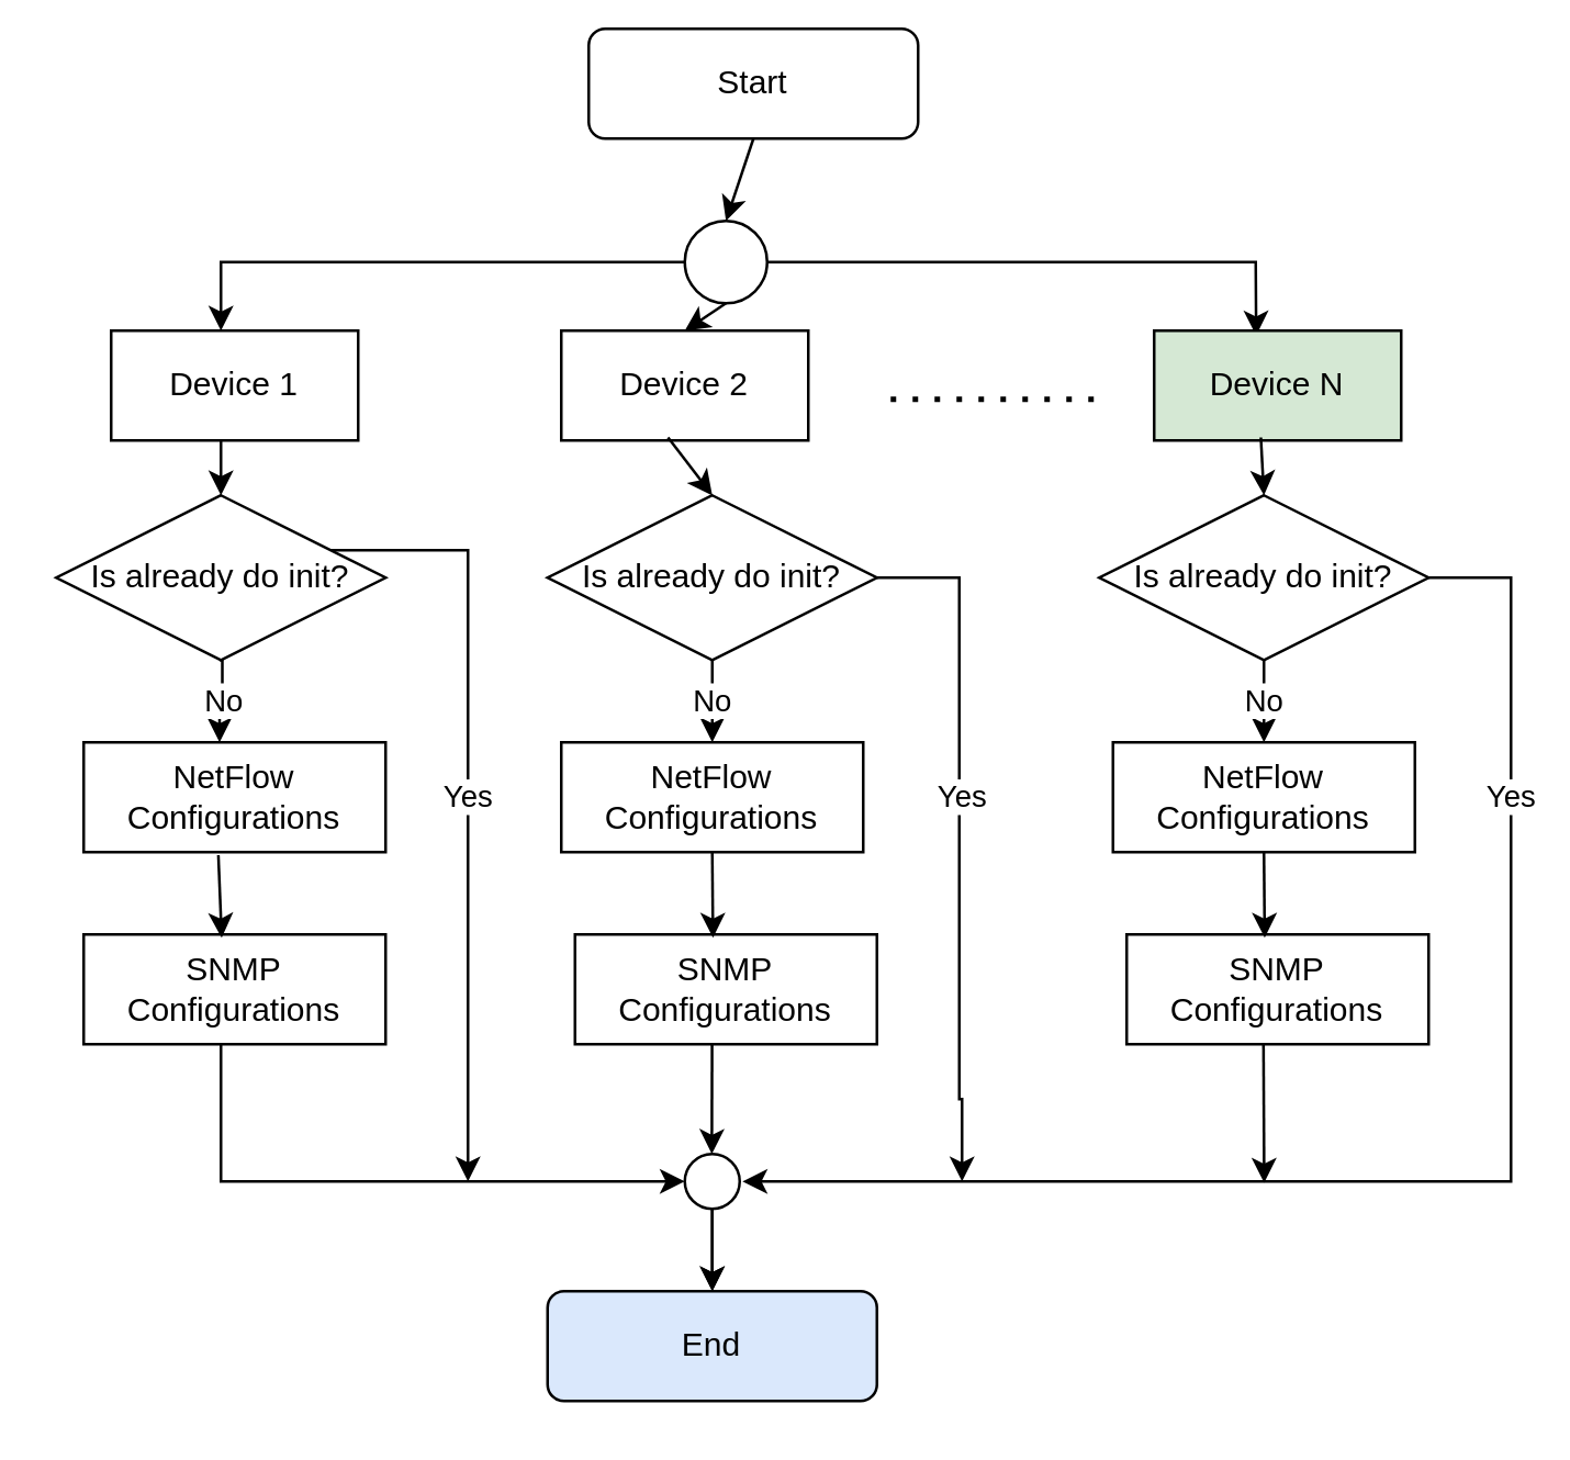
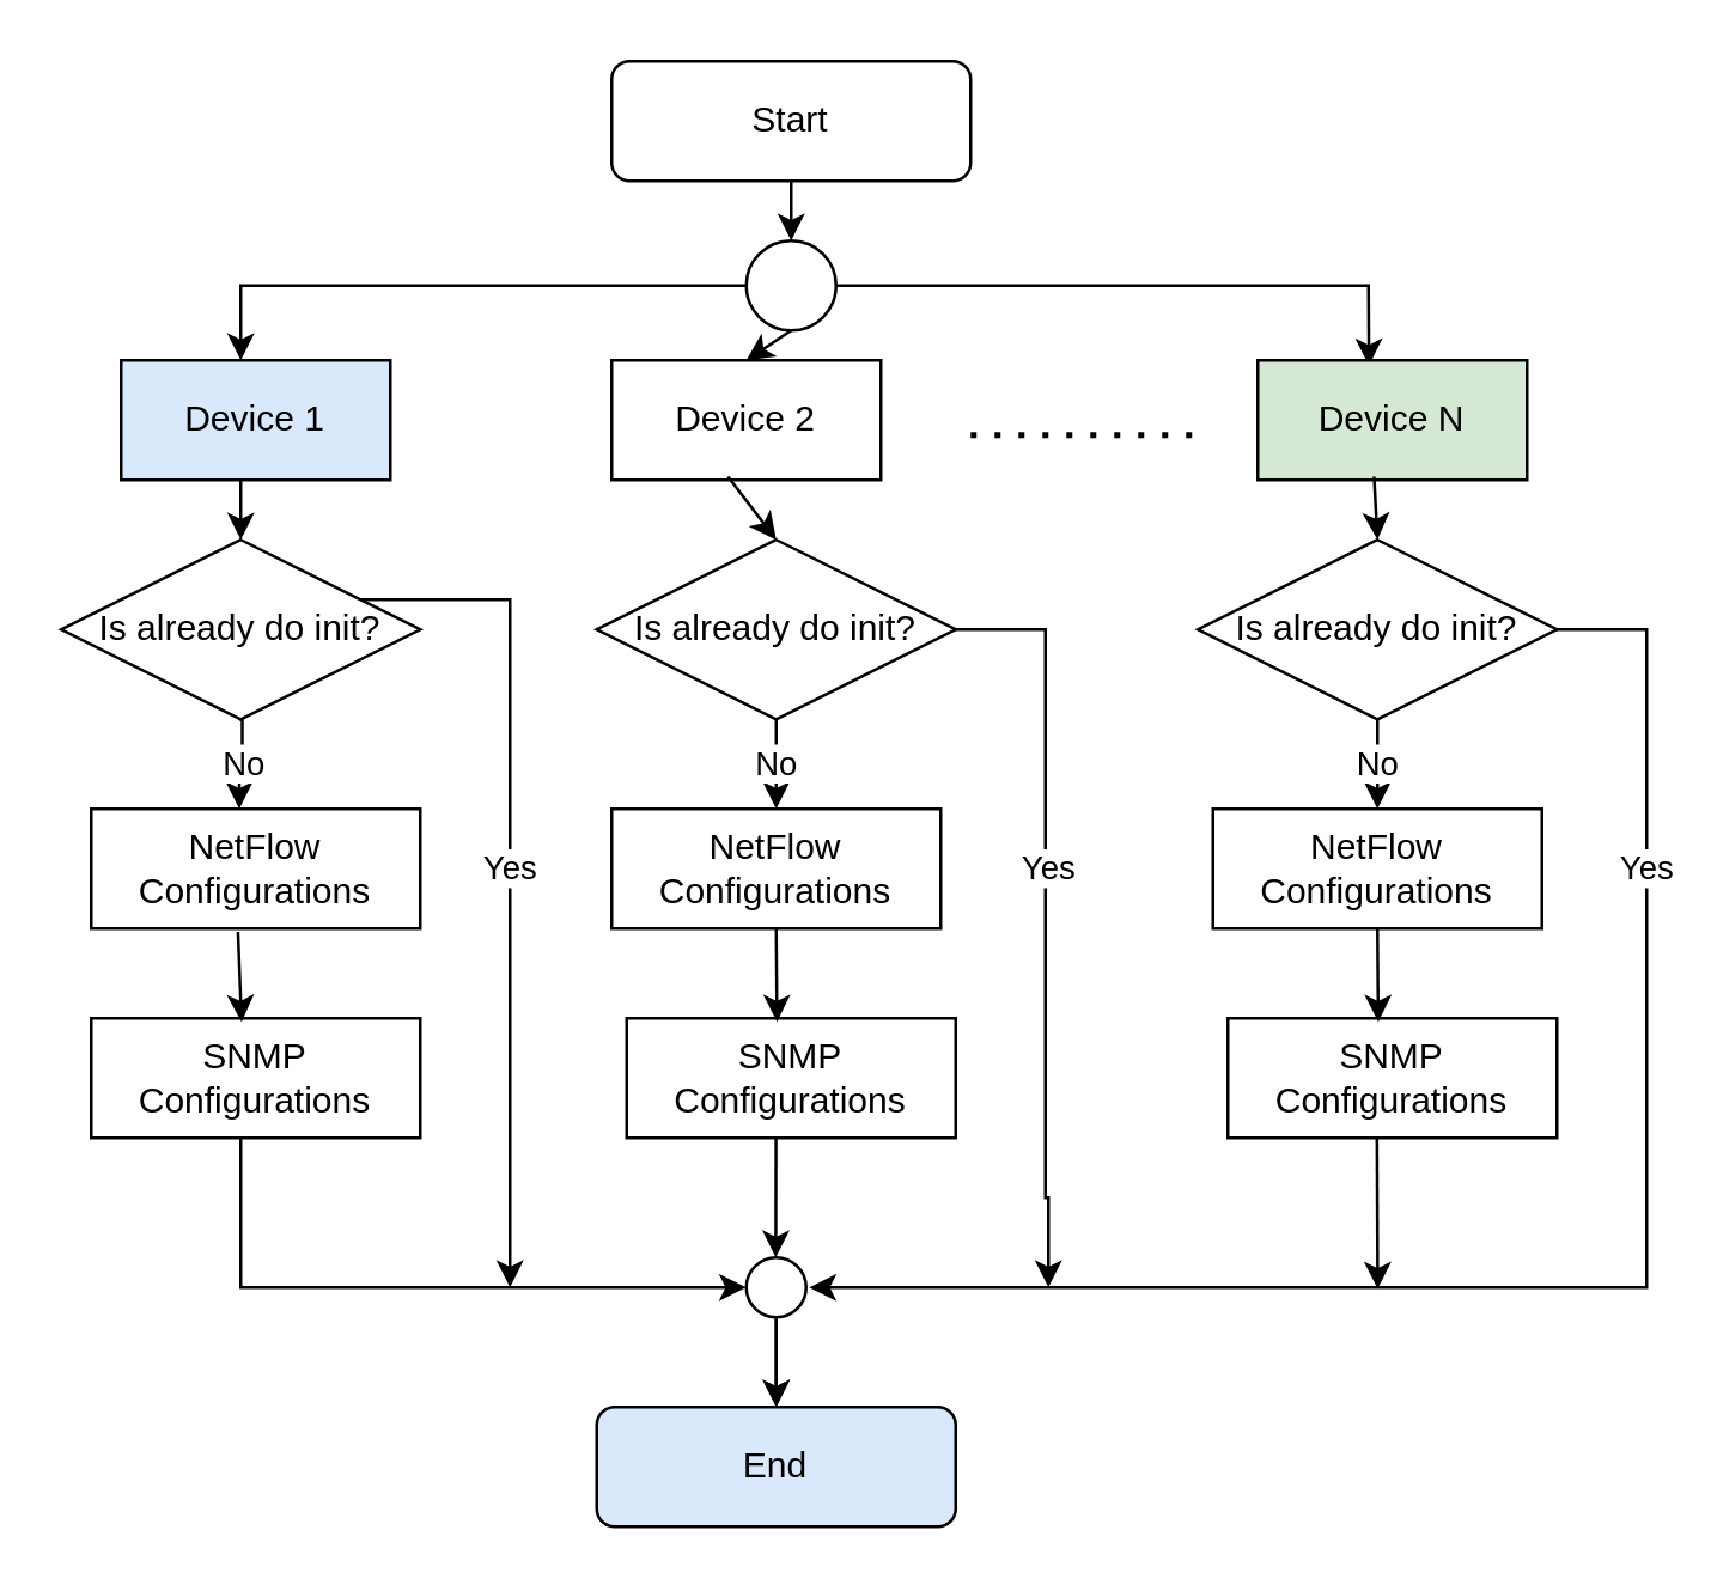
  <mxCell id="0" />
  <mxCell id="1" parent="0" />
- <mxCell id="2" value="Start" style="rounded=1;whiteSpace=wrap;html=1;fontSize=12;glass=0;strokeWidth=1;shadow=0;" parent="1" vertex="1"><mxGeometry x="214" y="10" width="120" height="40" as="geometry" /></mxCell>
+ <mxCell id="2" value="Start" style="rounded=1;whiteSpace=wrap;html=1;fontSize=12;glass=0;strokeWidth=1;shadow=0;" parent="1" vertex="1"><mxGeometry x="204" y="20" width="120" height="40" as="geometry" /></mxCell>
  <mxCell id="3" value="End" style="rounded=1;whiteSpace=wrap;html=1;fontSize=12;glass=0;strokeWidth=1;shadow=0;fillColor=#dae8fc;" parent="1" vertex="1"><mxGeometry x="199" y="470" width="120" height="40" as="geometry" /></mxCell>
  <mxCell id="4" value="Yes" style="edgeStyle=orthogonalEdgeStyle;rounded=0;orthogonalLoop=1;jettySize=auto;html=1;" parent="1" source="5" edge="1"><mxGeometry relative="1" as="geometry"><mxPoint x="170" y="430" as="targetPoint" /><Array as="points"><mxPoint x="170" y="200" /><mxPoint x="170" y="400" /></Array></mxGeometry></mxCell>
  <mxCell id="5" value="Is already do init?" style="rhombus;whiteSpace=wrap;html=1;" parent="1" vertex="1"><mxGeometry x="20" y="180" width="120" height="60" as="geometry" /></mxCell>
  <mxCell id="6" style="edgeStyle=orthogonalEdgeStyle;rounded=0;orthogonalLoop=1;jettySize=auto;html=1;entryX=0.5;entryY=0;entryDx=0;entryDy=0;" parent="1" source="8" target="3" edge="1"><mxGeometry relative="1" as="geometry" /></mxCell>
  <mxCell id="7" value="" style="edgeStyle=orthogonalEdgeStyle;rounded=0;orthogonalLoop=1;jettySize=auto;html=1;" edge="1" parent="1" source="8" target="3"><mxGeometry relative="1" as="geometry" /></mxCell>
  <mxCell id="8" value="" style="ellipse;whiteSpace=wrap;html=1;aspect=fixed;" parent="1" vertex="1"><mxGeometry x="249" y="420" width="20" height="20" as="geometry" /></mxCell>
  <mxCell id="9" value="" style="ellipse;whiteSpace=wrap;html=1;aspect=fixed;" vertex="1" parent="1"><mxGeometry x="249" y="80" width="30" height="30" as="geometry" /></mxCell>
  <mxCell id="10" value="" style="endArrow=classic;html=1;rounded=0;exitX=0.5;exitY=1;exitDx=0;exitDy=0;entryX=0.5;entryY=0;entryDx=0;entryDy=0;" edge="1" parent="1" source="2" target="9"><mxGeometry width="50" height="50" relative="1" as="geometry"><mxPoint x="264" y="170" as="sourcePoint" /><mxPoint x="270" y="100" as="targetPoint" /></mxGeometry></mxCell>
  <mxCell id="11" value="" style="endArrow=classic;html=1;rounded=0;exitX=0;exitY=0.5;exitDx=0;exitDy=0;" edge="1" parent="1" source="9"><mxGeometry width="50" height="50" relative="1" as="geometry"><mxPoint x="120" y="120" as="sourcePoint" /><mxPoint x="80" y="120" as="targetPoint" /><Array as="points"><mxPoint x="80" y="95" /></Array></mxGeometry></mxCell>
  <mxCell id="12" value="" style="endArrow=classic;html=1;rounded=0;exitX=1;exitY=0.5;exitDx=0;exitDy=0;entryX=0.413;entryY=0.045;entryDx=0;entryDy=0;entryPerimeter=0;" edge="1" parent="1" source="9" target="30"><mxGeometry width="50" height="50" relative="1" as="geometry"><mxPoint x="300" y="125" as="sourcePoint" /><mxPoint x="459" y="100" as="targetPoint" /><Array as="points"><mxPoint x="457" y="95" /></Array></mxGeometry></mxCell>
- <mxCell id="13" value="Device 1" style="rounded=0;whiteSpace=wrap;html=1;" vertex="1" parent="1"><mxGeometry x="40" y="120" width="90" height="40" as="geometry" /></mxCell>
+ <mxCell id="13" value="Device 1" style="rounded=0;whiteSpace=wrap;html=1;fillColor=#dae8fc;" vertex="1" parent="1"><mxGeometry x="40" y="120" width="90" height="40" as="geometry" /></mxCell>
  <mxCell id="14" value="" style="endArrow=classic;html=1;rounded=0;entryX=0.5;entryY=0;entryDx=0;entryDy=0;" edge="1" parent="1" target="5"><mxGeometry width="50" height="50" relative="1" as="geometry"><mxPoint x="80" y="160" as="sourcePoint" /><mxPoint x="340" y="130" as="targetPoint" /></mxGeometry></mxCell>
  <mxCell id="15" value="NetFlow&lt;br&gt;Configurations" style="rounded=0;whiteSpace=wrap;html=1;" vertex="1" parent="1"><mxGeometry x="30" y="270" width="110" height="40" as="geometry" /></mxCell>
  <mxCell id="16" value="SNMP&lt;br&gt;Configurations" style="rounded=0;whiteSpace=wrap;html=1;" vertex="1" parent="1"><mxGeometry x="30" y="340" width="110" height="40" as="geometry" /></mxCell>
  <mxCell id="17" value="" style="endArrow=classic;html=1;rounded=0;entryX=0.457;entryY=0.031;entryDx=0;entryDy=0;entryPerimeter=0;exitX=0.446;exitY=1.028;exitDx=0;exitDy=0;exitPerimeter=0;" edge="1" parent="1" source="15" target="16"><mxGeometry width="50" height="50" relative="1" as="geometry"><mxPoint x="80" y="300" as="sourcePoint" /><mxPoint x="300" y="400" as="targetPoint" /></mxGeometry></mxCell>
  <mxCell id="18" value="" style="endArrow=classic;html=1;rounded=0;entryX=0;entryY=0.5;entryDx=0;entryDy=0;" edge="1" parent="1" target="8"><mxGeometry width="50" height="50" relative="1" as="geometry"><mxPoint x="80" y="380" as="sourcePoint" /><mxPoint x="170" y="430" as="targetPoint" /><Array as="points"><mxPoint x="80" y="430" /></Array></mxGeometry></mxCell>
  <mxCell id="19" value="No" style="edgeStyle=orthogonalEdgeStyle;rounded=0;orthogonalLoop=1;jettySize=auto;html=1;" edge="1" parent="1" source="21"><mxGeometry relative="1" as="geometry"><mxPoint x="259" y="270" as="targetPoint" /><Array as="points"><mxPoint x="259" y="260" /><mxPoint x="259" y="260" /></Array></mxGeometry></mxCell>
  <mxCell id="20" value="Yes" style="edgeStyle=orthogonalEdgeStyle;rounded=0;orthogonalLoop=1;jettySize=auto;html=1;" edge="1" parent="1" source="21"><mxGeometry x="-0.123" y="1" relative="1" as="geometry"><mxPoint x="350" y="430" as="targetPoint" /><Array as="points"><mxPoint x="349" y="210" /><mxPoint x="349" y="400" /><mxPoint x="350" y="400" /><mxPoint x="350" y="420" /></Array><mxPoint as="offset" /></mxGeometry></mxCell>
  <mxCell id="21" value="Is already do init?" style="rhombus;whiteSpace=wrap;html=1;" vertex="1" parent="1"><mxGeometry x="199" y="180" width="120" height="60" as="geometry" /></mxCell>
  <mxCell id="22" value="Device 2" style="rounded=0;whiteSpace=wrap;html=1;" vertex="1" parent="1"><mxGeometry x="204" y="120" width="90" height="40" as="geometry" /></mxCell>
  <mxCell id="23" value="" style="endArrow=classic;html=1;rounded=0;exitX=0.432;exitY=0.972;exitDx=0;exitDy=0;entryX=0.5;entryY=0;entryDx=0;entryDy=0;exitPerimeter=0;" edge="1" parent="1" source="22" target="21"><mxGeometry width="50" height="50" relative="1" as="geometry"><mxPoint x="469" y="190" as="sourcePoint" /><mxPoint x="519" y="140" as="targetPoint" /></mxGeometry></mxCell>
  <mxCell id="24" value="NetFlow&lt;br&gt;Configurations" style="rounded=0;whiteSpace=wrap;html=1;" vertex="1" parent="1"><mxGeometry x="204" y="270" width="110" height="40" as="geometry" /></mxCell>
  <mxCell id="25" value="SNMP&lt;br&gt;Configurations" style="rounded=0;whiteSpace=wrap;html=1;" vertex="1" parent="1"><mxGeometry x="209" y="340" width="110" height="40" as="geometry" /></mxCell>
  <mxCell id="26" value="" style="endArrow=classic;html=1;rounded=0;entryX=0.457;entryY=0.031;entryDx=0;entryDy=0;entryPerimeter=0;" edge="1" parent="1" target="25"><mxGeometry width="50" height="50" relative="1" as="geometry"><mxPoint x="259" y="310" as="sourcePoint" /><mxPoint x="479" y="410" as="targetPoint" /></mxGeometry></mxCell>
  <mxCell id="27" value="" style="endArrow=classic;html=1;rounded=0;entryX=0.457;entryY=0.031;entryDx=0;entryDy=0;entryPerimeter=0;exitX=0.454;exitY=0.987;exitDx=0;exitDy=0;exitPerimeter=0;" edge="1" parent="1" source="25"><mxGeometry width="50" height="50" relative="1" as="geometry"><mxPoint x="260" y="380" as="sourcePoint" /><mxPoint x="258.85" y="420" as="targetPoint" /><Array as="points" /></mxGeometry></mxCell>
  <mxCell id="28" value="No" style="edgeStyle=orthogonalEdgeStyle;rounded=0;orthogonalLoop=1;jettySize=auto;html=1;" edge="1" parent="1" source="29"><mxGeometry relative="1" as="geometry"><mxPoint x="460" y="270" as="targetPoint" /><Array as="points"><mxPoint x="460" y="260" /><mxPoint x="460" y="260" /></Array></mxGeometry></mxCell>
  <mxCell id="29" value="Is already do init?" style="rhombus;whiteSpace=wrap;html=1;" vertex="1" parent="1"><mxGeometry x="400" y="180" width="120" height="60" as="geometry" /></mxCell>
  <mxCell id="30" value="Device N" style="rounded=0;whiteSpace=wrap;html=1;fillColor=#d5e8d4;" vertex="1" parent="1"><mxGeometry x="420" y="120" width="90" height="40" as="geometry" /></mxCell>
  <mxCell id="31" value="" style="endArrow=classic;html=1;rounded=0;exitX=0.432;exitY=0.972;exitDx=0;exitDy=0;entryX=0.5;entryY=0;entryDx=0;entryDy=0;exitPerimeter=0;" edge="1" parent="1" source="30" target="29"><mxGeometry width="50" height="50" relative="1" as="geometry"><mxPoint x="670" y="190" as="sourcePoint" /><mxPoint x="720" y="140" as="targetPoint" /></mxGeometry></mxCell>
  <mxCell id="32" value="NetFlow&lt;br&gt;Configurations" style="rounded=0;whiteSpace=wrap;html=1;" vertex="1" parent="1"><mxGeometry x="405" y="270" width="110" height="40" as="geometry" /></mxCell>
  <mxCell id="33" value="SNMP&lt;br&gt;Configurations" style="rounded=0;whiteSpace=wrap;html=1;" vertex="1" parent="1"><mxGeometry x="410" y="340" width="110" height="40" as="geometry" /></mxCell>
  <mxCell id="34" value="" style="endArrow=classic;html=1;rounded=0;entryX=0.457;entryY=0.031;entryDx=0;entryDy=0;entryPerimeter=0;" edge="1" parent="1" target="33"><mxGeometry width="50" height="50" relative="1" as="geometry"><mxPoint x="460" y="310" as="sourcePoint" /><mxPoint x="680" y="410" as="targetPoint" /></mxGeometry></mxCell>
  <mxCell id="35" value="Yes" style="edgeStyle=orthogonalEdgeStyle;rounded=0;orthogonalLoop=1;jettySize=auto;html=1;" edge="1" parent="1"><mxGeometry x="-0.585" relative="1" as="geometry"><mxPoint x="270" y="430" as="targetPoint" /><Array as="points"><mxPoint x="550" y="210" /><mxPoint x="550" y="430" /></Array><mxPoint x="520" y="210" as="sourcePoint" /><mxPoint as="offset" /></mxGeometry></mxCell>
  <mxCell id="36" value="" style="endArrow=classic;html=1;rounded=0;exitX=0.454;exitY=0.987;exitDx=0;exitDy=0;exitPerimeter=0;" edge="1" parent="1"><mxGeometry width="50" height="50" relative="1" as="geometry"><mxPoint x="459.83" y="380" as="sourcePoint" /><mxPoint x="460.08" y="430.52" as="targetPoint" /><Array as="points" /></mxGeometry></mxCell>
  <mxCell id="37" value="" style="endArrow=classic;html=1;rounded=0;entryX=0.5;entryY=0;entryDx=0;entryDy=0;exitX=0.5;exitY=1;exitDx=0;exitDy=0;" edge="1" parent="1" source="9" target="22"><mxGeometry width="50" height="50" relative="1" as="geometry"><mxPoint x="170" y="140" as="sourcePoint" /><mxPoint x="100" y="190" as="targetPoint" /></mxGeometry></mxCell>
  <mxCell id="38" value="" style="endArrow=none;dashed=1;html=1;dashPattern=1 3;strokeWidth=2;rounded=0;" edge="1" parent="1"><mxGeometry width="50" height="50" relative="1" as="geometry"><mxPoint x="324" y="145" as="sourcePoint" /><mxPoint x="400" y="145" as="targetPoint" /></mxGeometry></mxCell>
  <mxCell id="39" value="No" style="edgeStyle=orthogonalEdgeStyle;rounded=0;orthogonalLoop=1;jettySize=auto;html=1;" edge="1" parent="1"><mxGeometry relative="1" as="geometry"><mxPoint x="79.5" y="270" as="targetPoint" /><Array as="points"><mxPoint x="80.5" y="240" /><mxPoint x="80.5" y="255" /><mxPoint x="79.5" y="255" /></Array><mxPoint x="79.5" y="240" as="sourcePoint" /></mxGeometry></mxCell>
